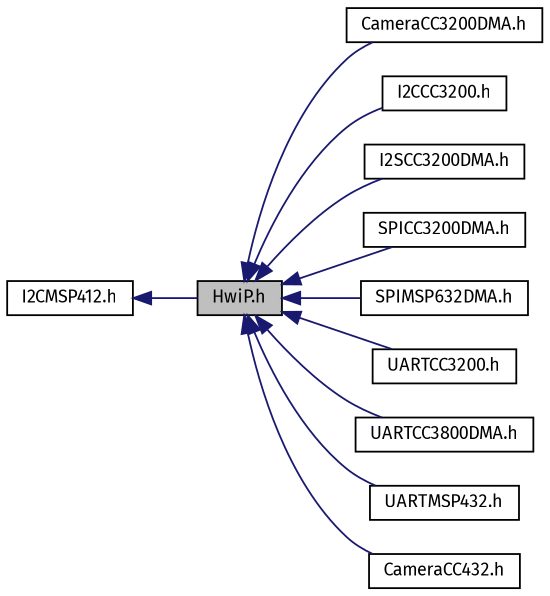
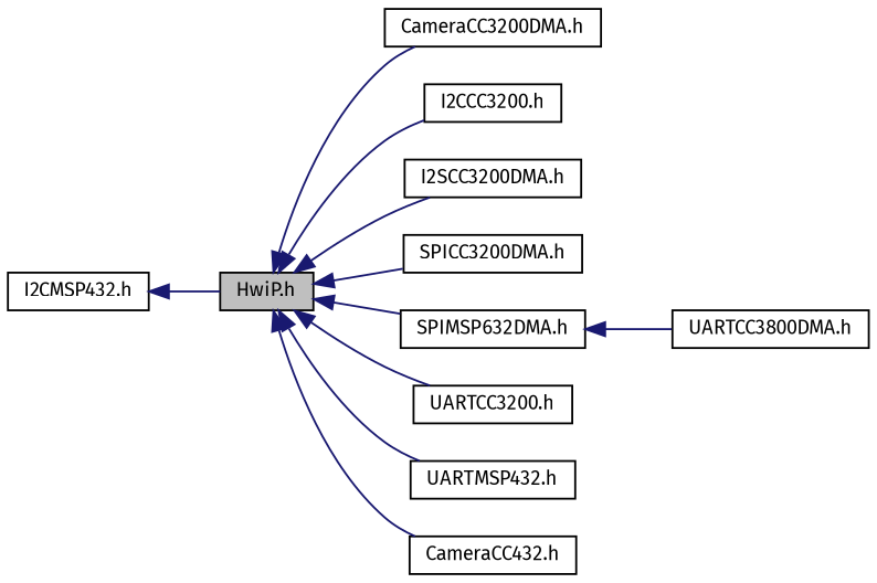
  digraph {
    fontname="Fira Sans"
    rankdir=LR
    node [color=black fillcolor=white fontname="Fira Sans" fontsize=10 shape=record style=filled]
    edge [color=midnightblue dir=back fontname="Fira Sans" fontsize=10 labelfontname=Helvetica labelfontsize=10 style=solid]
    n1 [fillcolor=grey75 fontcolor=black height=0.2 label="HwiP.h" width=0.4]
    n2 [height=0.2 label="CameraCC3200DMA.h" width=0.4]
    n3 [height=0.2 label="I2CCC3200.h" width=0.4]
    n4 [height=0.2 label="I2SCC3200DMA.h" width=0.4]
    n5 [height=0.2 label="SPICC3200DMA.h" width=0.4]
    n6 [height=0.2 label="SPIMSP632DMA.h" width=0.4]
    n7 [height=0.2 label="UARTCC3200.h" width=0.4]
    n8 [height=0.2 label="UARTCC3800DMA.h" width=0.4]
    n9 [height=0.2 label="UARTMSP432.h" width=0.4]
    n10 [height=0.2 label="CameraCC432.h" width=0.4]
-   n11 [height=0.2 label="I2CMSP412.h" width=0.4]
+   n11 [height=0.2 label="I2CMSP432.h" width=0.4]
    n1 -> n2
    n1 -> n3
    n1 -> n4
    n1 -> n5
    n1 -> n6
    n1 -> n7
-   n1 -> n8
+   n6 -> n8
    n1 -> n9
    n1 -> n10
    n11 -> n1
  }
